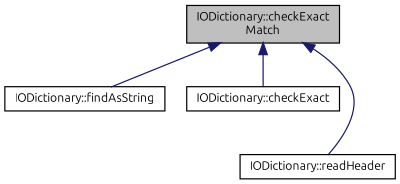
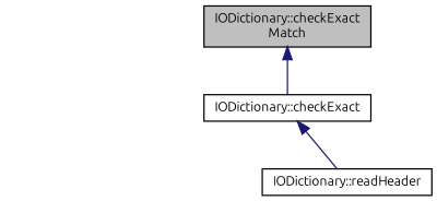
  digraph {
    fontname=Ubuntu
    rankdir=TB
    node [color=black fontname=Ubuntu fontsize=10 shape=record]
    edge [color=midnightblue dir=back fontname=Ubuntu fontsize=10 labelfontname=Helvetica labelfontsize=10 style=solid]
    n1 [fillcolor=grey75 fontcolor=black height=0.2 label="IODictionary::checkExact\lMatch" style=filled width=0.4]
-   n2 [height=0.2 label="IODictionary::findAsString" width=0.4]
    n3 [height=0.2 label="IODictionary::checkExact" width=0.4]
    n4 [height=0.2 label="IODictionary::readHeader" width=0.4]
-   n1 -> n2
    n1 -> n3
-   n1 -> n4
+   n3 -> n4
  }
